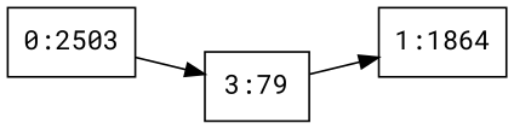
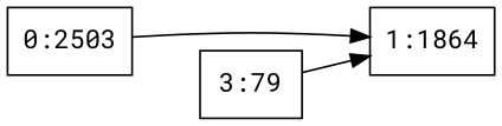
  digraph {
    fontname="Roboto Mono"
    rankdir=LR
    node [fontname="Roboto Mono" shape=box]
    edge [fontname="Roboto Mono"]
    n1 [label="1:1864"]
    n2 [label="0:2503"]
    n3 [label="3:79"]
-   n2 -> n3
+   n2 -> n1
    n3 -> n1
  }
